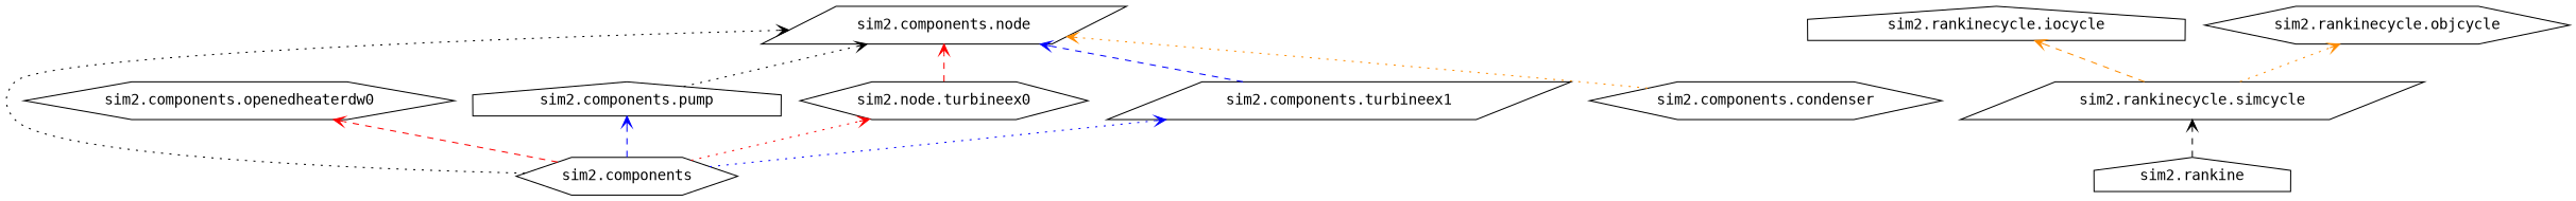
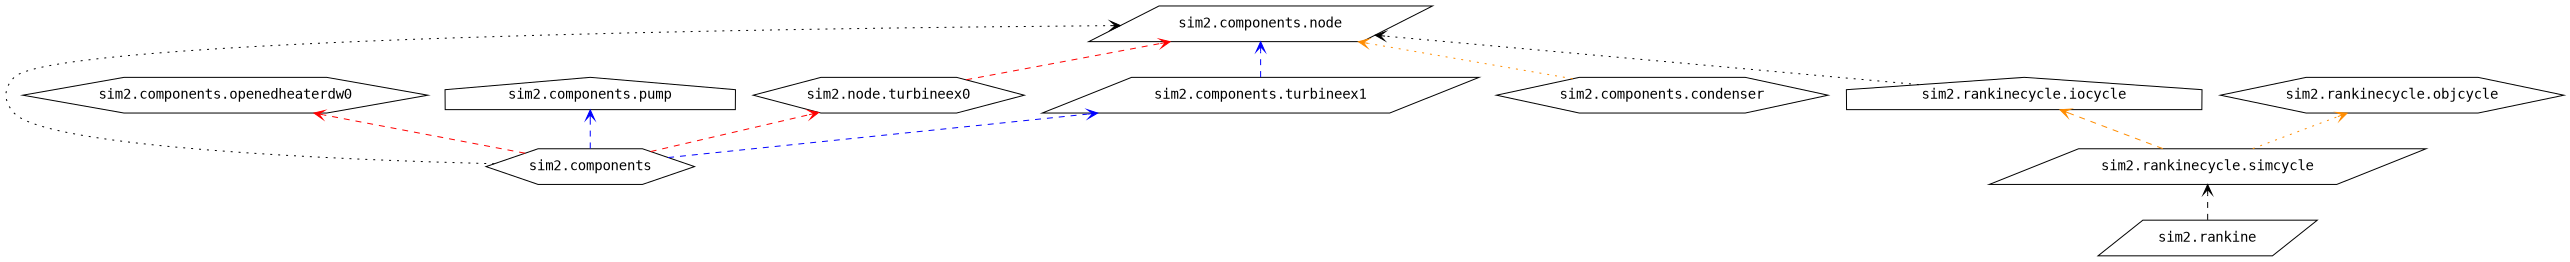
  digraph {
    fontname="DejaVu Sans Mono"
    rankdir=BT
    node [fontname="DejaVu Sans Mono" shape=hexagon]
    edge [arrowhead=open arrowtail=none color=black fontname="DejaVu Sans Mono" style=dashed]
    n1 [label="sim2.components"]
    n2 [label="sim2.components.node" shape=parallelogram]
    n3 [label="sim2.components.openedheaterdw0"]
    n4 [label="sim2.components.pump" shape=house]
    n5 [label="sim2.node.turbineex0"]
    n6 [label="sim2.components.turbineex1" shape=parallelogram]
    n7 [label="sim2.components.condenser"]
-   n8 [label="sim2.rankine" shape=house]
+   n8 [label="sim2.rankine" shape=parallelogram]
    n9 [label="sim2.rankinecycle.simcycle" shape=parallelogram]
    n10 [label="sim2.rankinecycle.iocycle" shape=house]
    n11 [label="sim2.rankinecycle.objcycle"]
    n1 -> n2 [style=dotted]
    n1 -> n3 [color=red]
    n1 -> n4 [color=blue]
-   n1 -> n5 [color=red style=dotted]
-   n1 -> n6 [color=blue style=dotted]
-   n4 -> n2 [style=dotted]
+   n1 -> n5 [color=red]
+   n1 -> n6 [color=blue]
+   n10 -> n2 [style=dotted]
    n5 -> n2 [color=red]
    n6 -> n2 [color=blue]
    n7 -> n2 [color=darkorange style=dotted]
    n8 -> n9
    n9 -> n10 [color=darkorange]
    n9 -> n11 [color=darkorange style=dotted]
  }
